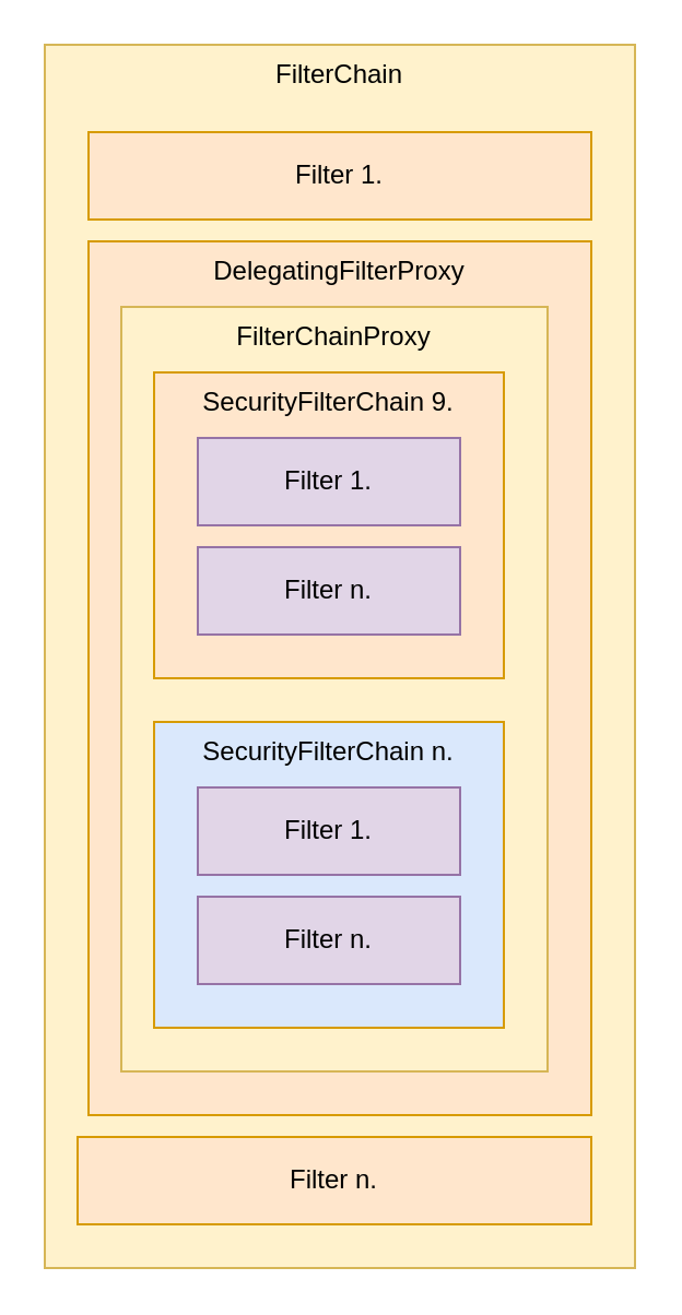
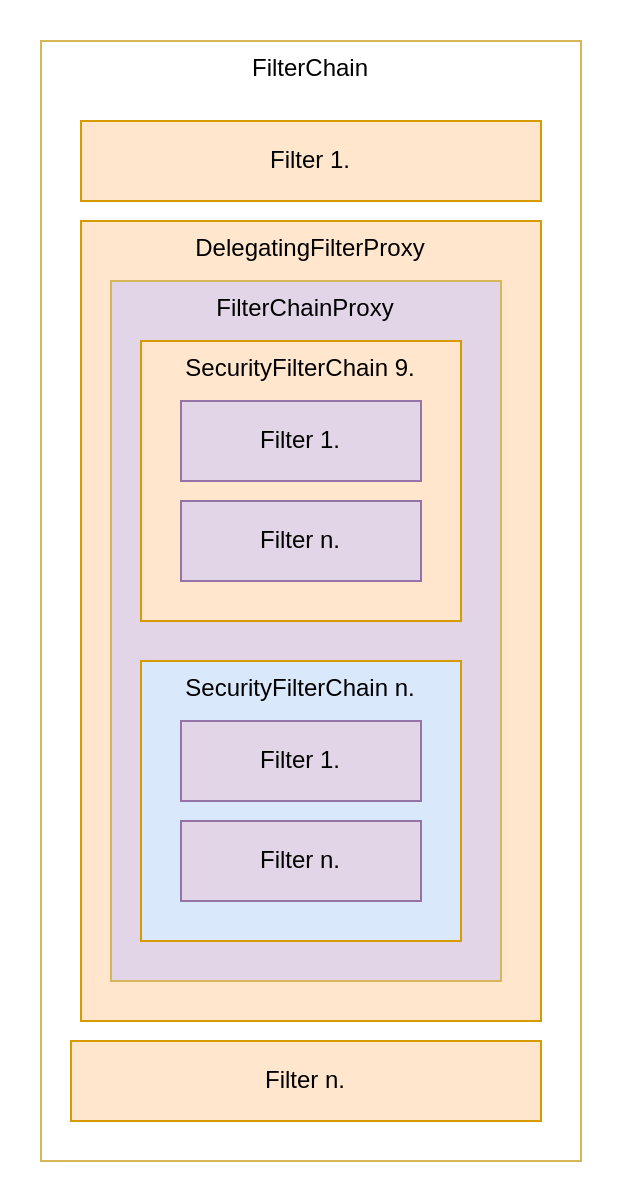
  <mxCell id="0" />
  <mxCell id="1" parent="0" />
- <mxCell id="2" value="FilterChain" style="rounded=0;whiteSpace=wrap;html=1;verticalAlign=top;fillColor=#fff2cc;strokeColor=#d6b656;" vertex="1" parent="1"><mxGeometry x="20" y="20" width="270" height="560" as="geometry" /></mxCell>
+ <mxCell id="2" value="FilterChain" style="rounded=0;whiteSpace=wrap;html=1;verticalAlign=top;fillColor=#ffffff;strokeColor=#d6b656;" vertex="1" parent="1"><mxGeometry x="20" y="20" width="270" height="560" as="geometry" /></mxCell>
  <mxCell id="3" value="Filter 1." style="rounded=0;whiteSpace=wrap;html=1;fillColor=#ffe6cc;strokeColor=#d79b00;" vertex="1" parent="1"><mxGeometry x="40" y="60" width="230" height="40" as="geometry" /></mxCell>
  <mxCell id="4" value="DelegatingFilterProxy" style="rounded=0;whiteSpace=wrap;html=1;verticalAlign=top;fillColor=#ffe6cc;strokeColor=#d79b00;" vertex="1" parent="1"><mxGeometry x="40" y="110" width="230" height="400" as="geometry" /></mxCell>
- <mxCell id="5" value="FilterChainProxy" style="rounded=0;whiteSpace=wrap;html=1;verticalAlign=top;fillColor=#fff2cc;strokeColor=#d6b656;" vertex="1" parent="1"><mxGeometry x="55" y="140" width="195" height="350" as="geometry" /></mxCell>
+ <mxCell id="5" value="FilterChainProxy" style="rounded=0;whiteSpace=wrap;html=1;verticalAlign=top;fillColor=#e1d5e7;strokeColor=#d6b656;" vertex="1" parent="1"><mxGeometry x="55" y="140" width="195" height="350" as="geometry" /></mxCell>
  <mxCell id="6" value="SecurityFilterChain 9." style="rounded=0;whiteSpace=wrap;html=1;verticalAlign=top;fillColor=#ffe6cc;strokeColor=#d79b00;" vertex="1" parent="1"><mxGeometry x="70" y="170" width="160" height="140" as="geometry" /></mxCell>
  <mxCell id="7" value="Filter 1." style="rounded=0;whiteSpace=wrap;html=1;fillColor=#e1d5e7;strokeColor=#9673a6;" vertex="1" parent="1"><mxGeometry x="90" y="200" width="120" height="40" as="geometry" /></mxCell>
  <mxCell id="8" value="Filter n." style="rounded=0;whiteSpace=wrap;html=1;fillColor=#e1d5e7;strokeColor=#9673a6;" vertex="1" parent="1"><mxGeometry x="90" y="250" width="120" height="40" as="geometry" /></mxCell>
  <mxCell id="9" value="SecurityFilterChain n." style="rounded=0;whiteSpace=wrap;html=1;verticalAlign=top;fillColor=#dae8fc;strokeColor=#d79b00;" vertex="1" parent="1"><mxGeometry x="70" y="330" width="160" height="140" as="geometry" /></mxCell>
  <mxCell id="10" value="Filter 1." style="rounded=0;whiteSpace=wrap;html=1;fillColor=#e1d5e7;strokeColor=#9673a6;" vertex="1" parent="1"><mxGeometry x="90" y="360" width="120" height="40" as="geometry" /></mxCell>
  <mxCell id="11" value="Filter n." style="rounded=0;whiteSpace=wrap;html=1;fillColor=#e1d5e7;strokeColor=#9673a6;" vertex="1" parent="1"><mxGeometry x="90" y="410" width="120" height="40" as="geometry" /></mxCell>
  <mxCell id="12" value="Filter n." style="rounded=0;whiteSpace=wrap;html=1;fillColor=#ffe6cc;strokeColor=#d79b00;" vertex="1" parent="1"><mxGeometry x="35" y="520" width="235" height="40" as="geometry" /></mxCell>
